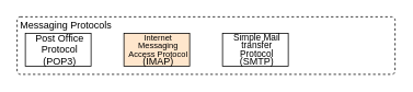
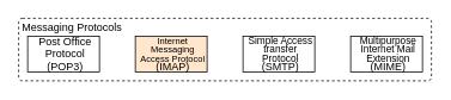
  <mxCell id="0" />
  <mxCell id="1" parent="0" />
  <mxCell id="2" value="Messaging Protocols" style="rounded=1;whiteSpace=wrap;html=1;absoluteArcSize=1;arcSize=8;container=1;collapsible=0;recursiveResize=0;dashed=1;align=left;verticalAlign=top;spacing=0;spacingLeft=4;spacingTop=-2;spacingBottom=0;" parent="1" vertex="1"><mxGeometry x="20" y="20" width="460" height="70" as="geometry" /></mxCell>
  <mxCell id="3" value="Post Office Protocol (POP3)" style="rounded=0;whiteSpace=wrap;html=1;spacingBottom=0;spacingLeft=4;" parent="2" vertex="1"><mxGeometry x="10" y="20" width="80" height="40" as="geometry" /></mxCell>
  <mxCell id="4" value="&lt;p style=&quot;line-height: 80%;&quot;&gt;&lt;font style=&quot;font-size: 10px;&quot;&gt;Internet Messaging Access Protocol &lt;/font&gt;(IMAP)&lt;/p&gt;" style="rounded=0;whiteSpace=wrap;html=1;spacingBottom=0;spacingLeft=4;fillColor=#ffe6cc;" vertex="1" parent="1"><mxGeometry x="150" y="40" width="80" height="40" as="geometry" /></mxCell>
- <mxCell id="5" value="&lt;p style=&quot;line-height: 80%;&quot;&gt;&lt;font style=&quot;font-size: 11px;&quot;&gt;Simple Mail transfer Protocol&lt;/font&gt; (SMTP)&lt;/p&gt;" style="rounded=0;whiteSpace=wrap;html=1;spacingBottom=0;spacingLeft=4;" vertex="1" parent="1"><mxGeometry x="270" y="40" width="80" height="40" as="geometry" /></mxCell>
+ <mxCell id="5" value="&lt;p style=&quot;line-height: 80%;&quot;&gt;&lt;font style=&quot;font-size: 11px;&quot;&gt;Simple Access transfer Protocol&lt;/font&gt; (SMTP)&lt;/p&gt;" style="rounded=0;whiteSpace=wrap;html=1;spacingBottom=0;spacingLeft=4;" vertex="1" parent="1"><mxGeometry x="270" y="40" width="80" height="40" as="geometry" /></mxCell>
+ <mxCell id="6" value="&lt;p style=&quot;line-height: 80%;&quot;&gt;&lt;font style=&quot;font-size: 11px;&quot;&gt;Multipurpose Internet Mail Extension&lt;/font&gt; (MIME)&lt;/p&gt;" style="rounded=0;whiteSpace=wrap;html=1;spacingBottom=0;spacingLeft=4;" vertex="1" parent="1"><mxGeometry x="390" y="40" width="80" height="40" as="geometry" /></mxCell>
